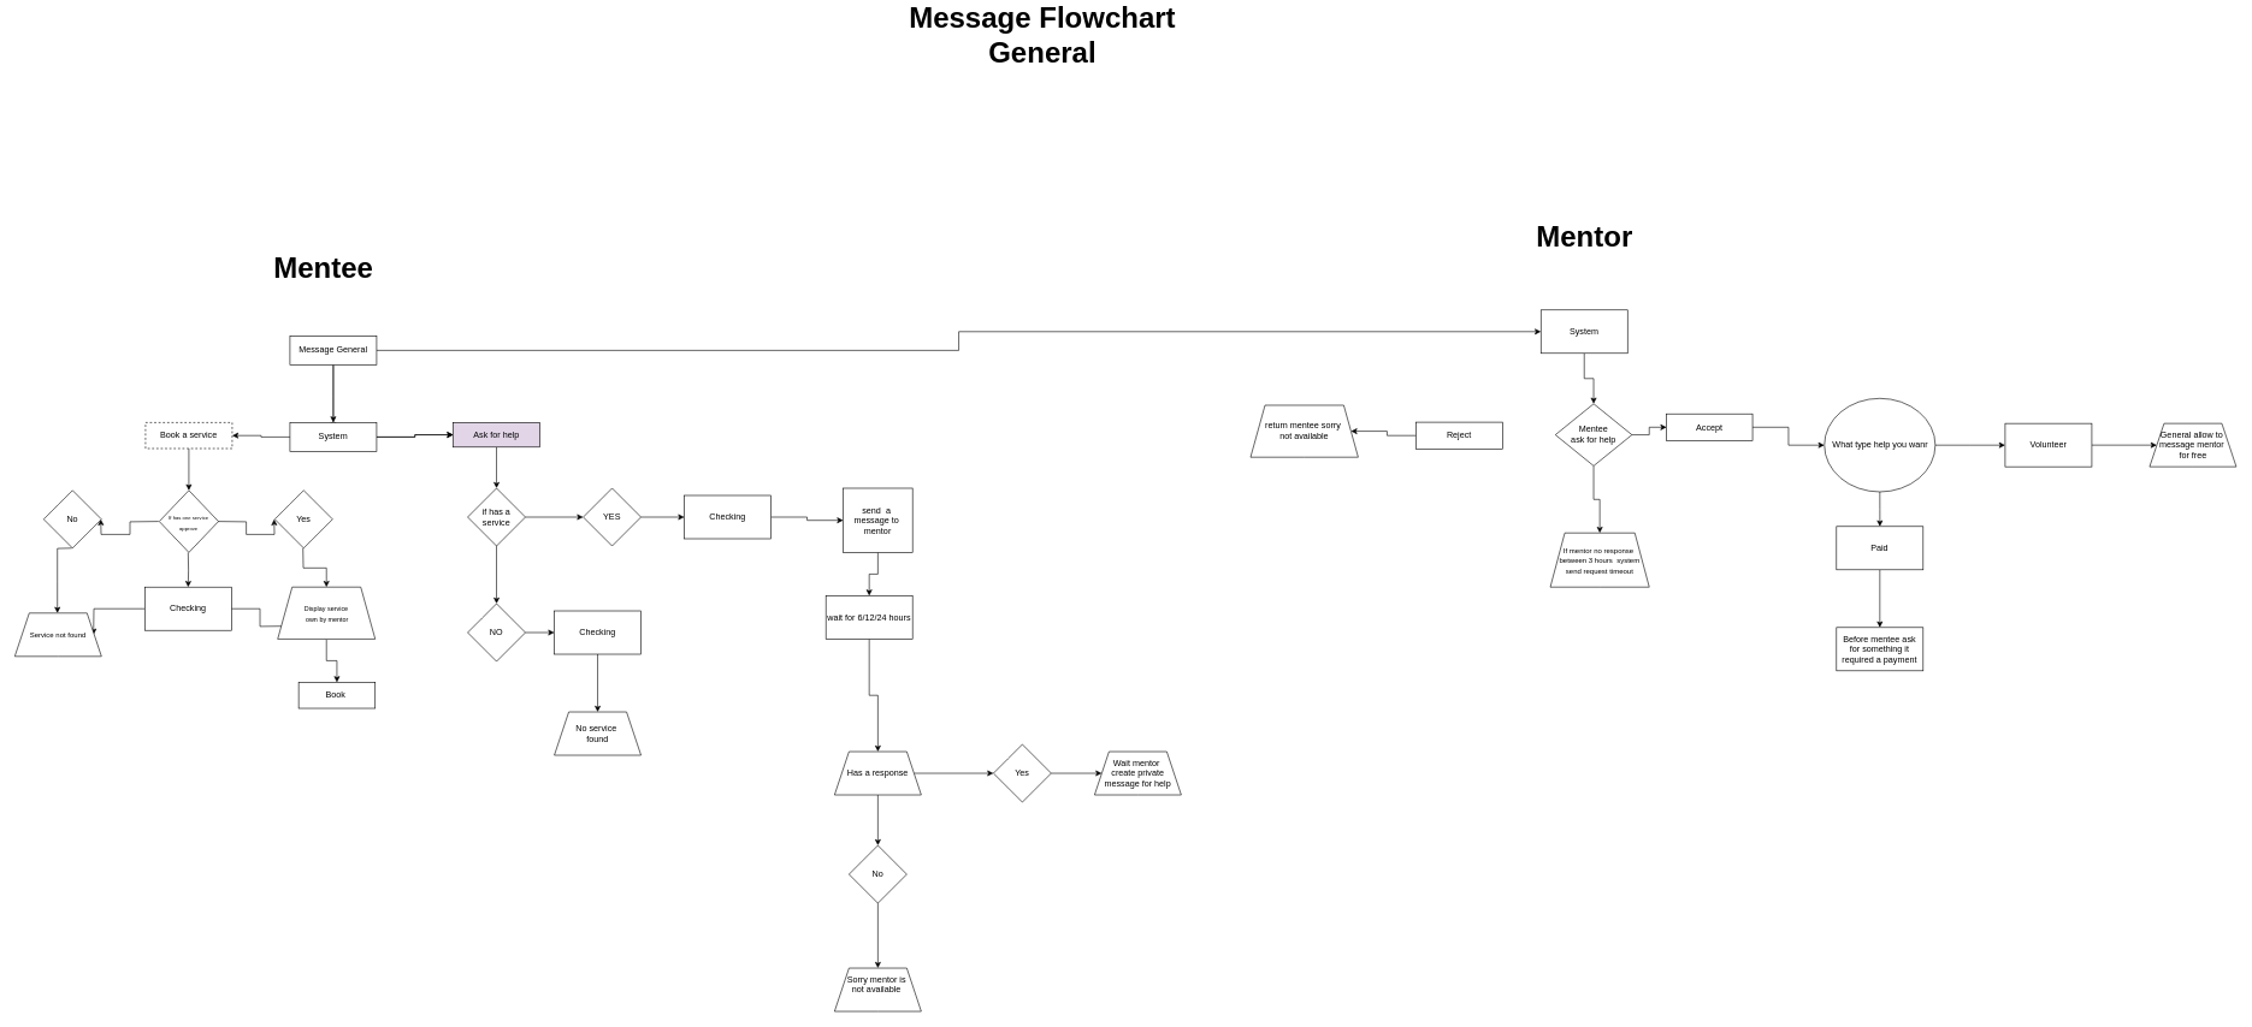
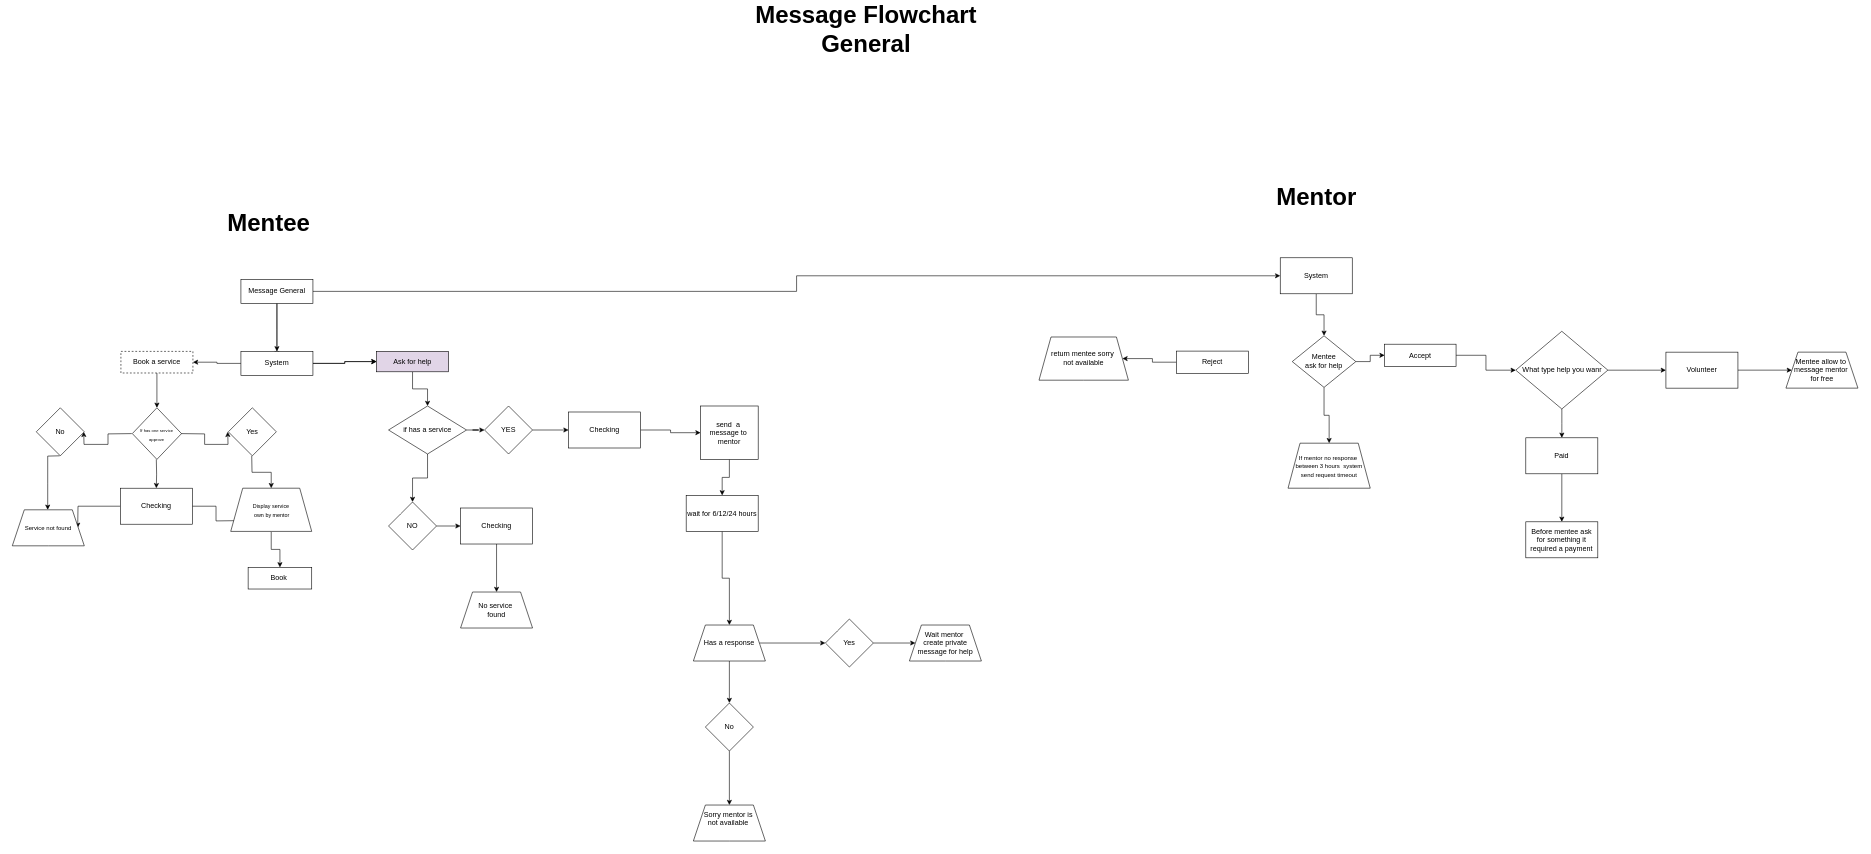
  <mxCell id="0" />
  <mxCell id="1" parent="0" />
  <mxCell id="2" style="edgeStyle=orthogonalEdgeStyle;rounded=0;orthogonalLoop=1;jettySize=auto;html=1;" parent="1" source="5" edge="1"><mxGeometry relative="1" as="geometry"><mxPoint x="461" y="580" as="targetPoint" /></mxGeometry></mxCell>
  <mxCell id="3" value="" style="edgeStyle=orthogonalEdgeStyle;rounded=0;orthogonalLoop=1;jettySize=auto;html=1;" parent="1" source="5" target="9" edge="1"><mxGeometry relative="1" as="geometry" /></mxCell>
  <mxCell id="4" value="" style="edgeStyle=orthogonalEdgeStyle;rounded=0;orthogonalLoop=1;jettySize=auto;html=1;" parent="1" source="5" target="57" edge="1"><mxGeometry relative="1" as="geometry" /></mxCell>
  <mxCell id="5" value="Message General" style="rounded=1;whiteSpace=wrap;html=1;fontSize=12;glass=0;strokeWidth=1;shadow=0;container=0;arcSize=0;" parent="1" vertex="1"><mxGeometry x="401" y="452" width="120" height="40" as="geometry" /></mxCell>
  <mxCell id="6" value="" style="edgeStyle=orthogonalEdgeStyle;rounded=0;orthogonalLoop=1;jettySize=auto;html=1;" parent="1" source="9" target="11" edge="1"><mxGeometry relative="1" as="geometry" /></mxCell>
  <mxCell id="7" value="" style="edgeStyle=orthogonalEdgeStyle;rounded=0;orthogonalLoop=1;jettySize=auto;html=1;" parent="1" source="9" target="13" edge="1"><mxGeometry relative="1" as="geometry" /></mxCell>
  <mxCell id="8" value="" style="edgeStyle=orthogonalEdgeStyle;rounded=0;orthogonalLoop=1;jettySize=auto;html=1;" parent="1" source="9" target="13" edge="1"><mxGeometry relative="1" as="geometry" /></mxCell>
  <mxCell id="9" value="System" style="rounded=1;whiteSpace=wrap;html=1;fontSize=12;glass=0;strokeWidth=1;shadow=0;container=0;arcSize=0;" parent="1" vertex="1"><mxGeometry x="401" y="572" width="120" height="40" as="geometry" /></mxCell>
  <mxCell id="10" value="" style="edgeStyle=orthogonalEdgeStyle;rounded=0;orthogonalLoop=1;jettySize=auto;html=1;" parent="1" source="11" target="17" edge="1"><mxGeometry relative="1" as="geometry" /></mxCell>
  <mxCell id="11" value="Book a service" style="rounded=1;whiteSpace=wrap;html=1;fontSize=12;glass=0;strokeWidth=1;shadow=0;container=0;arcSize=0;dashed=1;" parent="1" vertex="1"><mxGeometry x="201" y="572" width="120" height="36" as="geometry" /></mxCell>
  <mxCell id="12" value="" style="edgeStyle=orthogonalEdgeStyle;rounded=0;orthogonalLoop=1;jettySize=auto;html=1;" parent="1" source="13" target="31" edge="1"><mxGeometry relative="1" as="geometry" /></mxCell>
  <mxCell id="13" value="Ask for help" style="whiteSpace=wrap;html=1;rounded=1;glass=0;strokeWidth=1;shadow=0;arcSize=0;fillColor=#e1d5e7;" parent="1" vertex="1"><mxGeometry x="627" y="572" width="120" height="34" as="geometry" /></mxCell>
  <mxCell id="14" value="" style="edgeStyle=orthogonalEdgeStyle;rounded=0;orthogonalLoop=1;jettySize=auto;html=1;" parent="1" edge="1"><mxGeometry relative="1" as="geometry"><mxPoint x="301" y="709" as="sourcePoint" /><mxPoint x="379" y="706" as="targetPoint" /></mxGeometry></mxCell>
  <mxCell id="15" value="" style="edgeStyle=orthogonalEdgeStyle;rounded=0;orthogonalLoop=1;jettySize=auto;html=1;" parent="1" edge="1"><mxGeometry relative="1" as="geometry"><mxPoint x="219" y="709" as="sourcePoint" /><mxPoint x="139" y="706" as="targetPoint" /></mxGeometry></mxCell>
  <mxCell id="16" style="edgeStyle=orthogonalEdgeStyle;rounded=0;orthogonalLoop=1;jettySize=auto;html=1;" parent="1" target="25" edge="1"><mxGeometry relative="1" as="geometry"><mxPoint x="260" y="752" as="sourcePoint" /></mxGeometry></mxCell>
  <mxCell id="17" value="&lt;font style=&quot;font-size: 7px;&quot;&gt;If has one service approve&lt;/font&gt;" style="rhombus;whiteSpace=wrap;html=1;rounded=1;glass=0;strokeWidth=1;shadow=0;arcSize=0;movable=1;resizable=1;rotatable=1;deletable=1;editable=1;locked=0;connectable=1;" parent="1" vertex="1"><mxGeometry x="220" y="666" width="82" height="86" as="geometry" /></mxCell>
  <mxCell id="18" value="" style="edgeStyle=orthogonalEdgeStyle;rounded=0;orthogonalLoop=1;jettySize=auto;html=1;" parent="1" source="25" edge="1"><mxGeometry relative="1" as="geometry"><mxPoint x="399" y="854" as="targetPoint" /></mxGeometry></mxCell>
  <mxCell id="19" value="" style="edgeStyle=orthogonalEdgeStyle;rounded=0;orthogonalLoop=1;jettySize=auto;html=1;" parent="1" target="28" edge="1"><mxGeometry relative="1" as="geometry"><mxPoint x="419" y="746" as="sourcePoint" /></mxGeometry></mxCell>
  <mxCell id="20" value="Yes" style="rhombus;whiteSpace=wrap;html=1;rounded=1;glass=0;strokeWidth=1;shadow=0;arcSize=0;" parent="1" vertex="1"><mxGeometry x="380" y="666" width="80" height="80" as="geometry" /></mxCell>
  <mxCell id="21" style="edgeStyle=orthogonalEdgeStyle;rounded=0;orthogonalLoop=1;jettySize=auto;html=1;" parent="1" edge="1"><mxGeometry relative="1" as="geometry"><mxPoint x="99" y="746" as="sourcePoint" /><mxPoint x="79" y="836" as="targetPoint" /></mxGeometry></mxCell>
  <mxCell id="22" value="No" style="rhombus;whiteSpace=wrap;html=1;rounded=1;glass=0;strokeWidth=1;shadow=0;arcSize=0;" parent="1" vertex="1"><mxGeometry x="60" y="666" width="80" height="80" as="geometry" /></mxCell>
  <mxCell id="23" value="" style="edgeStyle=orthogonalEdgeStyle;rounded=0;orthogonalLoop=1;jettySize=auto;html=1;" parent="1" source="28" target="27" edge="1"><mxGeometry relative="1" as="geometry"><mxPoint x="459" y="884" as="sourcePoint" /></mxGeometry></mxCell>
  <mxCell id="24" value="" style="edgeStyle=orthogonalEdgeStyle;rounded=0;orthogonalLoop=1;jettySize=auto;html=1;" parent="1" source="25" edge="1"><mxGeometry relative="1" as="geometry"><mxPoint x="129" y="866" as="targetPoint" /></mxGeometry></mxCell>
  <mxCell id="25" value="Checking" style="whiteSpace=wrap;html=1;rounded=1;glass=0;strokeWidth=1;shadow=0;arcSize=0;" parent="1" vertex="1"><mxGeometry x="200" y="800" width="120" height="60" as="geometry" /></mxCell>
  <mxCell id="26" value="&lt;font style=&quot;font-size: 10px;&quot;&gt;Service not found&lt;/font&gt;" style="shape=trapezoid;perimeter=trapezoidPerimeter;whiteSpace=wrap;html=1;fixedSize=1;rounded=1;glass=0;strokeWidth=1;shadow=0;arcSize=0;" parent="1" vertex="1"><mxGeometry x="20" y="836" width="120" height="60" as="geometry" /></mxCell>
  <mxCell id="27" value="Book&amp;nbsp;" style="whiteSpace=wrap;html=1;rounded=1;glass=0;strokeWidth=1;shadow=0;arcSize=0;" parent="1" vertex="1"><mxGeometry x="413" y="932" width="106" height="36" as="geometry" /></mxCell>
  <mxCell id="28" value="&lt;font style=&quot;font-size: 9px;&quot;&gt;Display service&lt;/font&gt;&lt;div&gt;&lt;font style=&quot;font-size: 9px;&quot;&gt;&amp;nbsp;own by mentor&lt;/font&gt;&lt;/div&gt;" style="shape=trapezoid;perimeter=trapezoidPerimeter;whiteSpace=wrap;html=1;fixedSize=1;rounded=1;glass=0;strokeWidth=1;shadow=0;arcSize=0;" parent="1" vertex="1"><mxGeometry x="384" y="800" width="135" height="72" as="geometry" /></mxCell>
  <mxCell id="29" value="" style="edgeStyle=orthogonalEdgeStyle;rounded=0;orthogonalLoop=1;jettySize=auto;html=1;" parent="1" source="31" target="33" edge="1"><mxGeometry relative="1" as="geometry" /></mxCell>
  <mxCell id="30" value="" style="edgeStyle=orthogonalEdgeStyle;rounded=0;orthogonalLoop=1;jettySize=auto;html=1;" parent="1" source="31" target="35" edge="1"><mxGeometry relative="1" as="geometry" /></mxCell>
- <mxCell id="31" value="if has a service" style="rhombus;whiteSpace=wrap;html=1;rounded=1;glass=0;strokeWidth=1;shadow=0;arcSize=0;" parent="1" vertex="1"><mxGeometry x="647" y="663" width="80" height="80" as="geometry" /></mxCell>
+ <mxCell id="31" value="if has a service" style="rhombus;whiteSpace=wrap;html=1;rounded=1;glass=0;strokeWidth=1;shadow=0;arcSize=0;" parent="1" vertex="1"><mxGeometry x="647" y="663" width="130" height="80" as="geometry" /></mxCell>
  <mxCell id="32" value="" style="edgeStyle=orthogonalEdgeStyle;rounded=0;orthogonalLoop=1;jettySize=auto;html=1;" parent="1" source="33" target="39" edge="1"><mxGeometry relative="1" as="geometry"><Array as="points"><mxPoint x="779" y="860" /><mxPoint x="779" y="866" /></Array></mxGeometry></mxCell>
  <mxCell id="33" value="NO" style="rhombus;whiteSpace=wrap;html=1;rounded=1;glass=0;strokeWidth=1;shadow=0;arcSize=0;" parent="1" vertex="1"><mxGeometry x="647" y="823" width="80" height="80" as="geometry" /></mxCell>
  <mxCell id="34" value="" style="edgeStyle=orthogonalEdgeStyle;rounded=0;orthogonalLoop=1;jettySize=auto;html=1;" parent="1" source="35" target="37" edge="1"><mxGeometry relative="1" as="geometry" /></mxCell>
  <mxCell id="35" value="YES" style="rhombus;whiteSpace=wrap;html=1;rounded=1;glass=0;strokeWidth=1;shadow=0;arcSize=0;" parent="1" vertex="1"><mxGeometry x="807" y="663" width="80" height="80" as="geometry" /></mxCell>
  <mxCell id="36" value="" style="edgeStyle=orthogonalEdgeStyle;rounded=0;orthogonalLoop=1;jettySize=auto;html=1;" parent="1" source="37" target="42" edge="1"><mxGeometry relative="1" as="geometry" /></mxCell>
  <mxCell id="37" value="Checking" style="whiteSpace=wrap;html=1;rounded=1;glass=0;strokeWidth=1;shadow=0;arcSize=0;" parent="1" vertex="1"><mxGeometry x="947" y="673" width="120" height="60" as="geometry" /></mxCell>
  <mxCell id="38" value="" style="edgeStyle=orthogonalEdgeStyle;rounded=0;orthogonalLoop=1;jettySize=auto;html=1;" parent="1" source="39" target="40" edge="1"><mxGeometry relative="1" as="geometry" /></mxCell>
  <mxCell id="39" value="Checking" style="whiteSpace=wrap;html=1;" parent="1" vertex="1"><mxGeometry x="767" y="833" width="120" height="60" as="geometry" /></mxCell>
  <mxCell id="40" value="No service&amp;nbsp;&lt;div&gt;found&lt;/div&gt;" style="shape=trapezoid;perimeter=trapezoidPerimeter;whiteSpace=wrap;html=1;fixedSize=1;" parent="1" vertex="1"><mxGeometry x="767" y="973" width="120" height="60" as="geometry" /></mxCell>
  <mxCell id="41" value="" style="edgeStyle=orthogonalEdgeStyle;rounded=0;orthogonalLoop=1;jettySize=auto;html=1;" parent="1" source="42" target="52" edge="1"><mxGeometry relative="1" as="geometry" /></mxCell>
  <mxCell id="42" value="send&amp;nbsp; a&amp;nbsp;&lt;div&gt;message to&amp;nbsp;&lt;/div&gt;&lt;div&gt;mentor&lt;/div&gt;" style="whiteSpace=wrap;html=1;glass=0;strokeWidth=1;shadow=0;arcSize=0;rounded=1;" parent="1" vertex="1"><mxGeometry x="1167" y="663" width="96" height="89" as="geometry" /></mxCell>
  <mxCell id="43" value="" style="edgeStyle=orthogonalEdgeStyle;rounded=0;orthogonalLoop=1;jettySize=auto;html=1;" parent="1" source="52" target="46" edge="1"><mxGeometry relative="1" as="geometry"><mxPoint x="1215" y="956" as="sourcePoint" /></mxGeometry></mxCell>
  <mxCell id="44" value="" style="edgeStyle=orthogonalEdgeStyle;rounded=0;orthogonalLoop=1;jettySize=auto;html=1;" parent="1" source="46" target="48" edge="1"><mxGeometry relative="1" as="geometry" /></mxCell>
  <mxCell id="45" value="" style="edgeStyle=orthogonalEdgeStyle;rounded=0;orthogonalLoop=1;jettySize=auto;html=1;" parent="1" source="46" target="50" edge="1"><mxGeometry relative="1" as="geometry" /></mxCell>
  <mxCell id="46" value="Has a response" style="shape=trapezoid;perimeter=trapezoidPerimeter;whiteSpace=wrap;html=1;fixedSize=1;rounded=1;glass=0;strokeWidth=1;shadow=0;arcSize=0;" parent="1" vertex="1"><mxGeometry x="1155" y="1028" width="120" height="60" as="geometry" /></mxCell>
  <mxCell id="47" value="" style="edgeStyle=orthogonalEdgeStyle;rounded=0;orthogonalLoop=1;jettySize=auto;html=1;" parent="1" source="48" target="53" edge="1"><mxGeometry relative="1" as="geometry" /></mxCell>
  <mxCell id="48" value="Yes" style="rhombus;whiteSpace=wrap;html=1;rounded=1;glass=0;strokeWidth=1;shadow=0;arcSize=0;" parent="1" vertex="1"><mxGeometry x="1375" y="1018" width="80" height="80" as="geometry" /></mxCell>
  <mxCell id="49" value="" style="edgeStyle=orthogonalEdgeStyle;rounded=0;orthogonalLoop=1;jettySize=auto;html=1;" parent="1" source="50" target="51" edge="1"><mxGeometry relative="1" as="geometry" /></mxCell>
  <mxCell id="50" value="No" style="rhombus;whiteSpace=wrap;html=1;rounded=1;glass=0;strokeWidth=1;shadow=0;arcSize=0;" parent="1" vertex="1"><mxGeometry x="1175" y="1158" width="80" height="80" as="geometry" /></mxCell>
  <mxCell id="51" value="Sorry mentor is&amp;nbsp;&lt;div&gt;not available&amp;nbsp;&lt;/div&gt;&lt;div&gt;&lt;br&gt;&lt;/div&gt;" style="shape=trapezoid;perimeter=trapezoidPerimeter;whiteSpace=wrap;html=1;fixedSize=1;rounded=1;glass=0;strokeWidth=1;shadow=0;arcSize=0;" parent="1" vertex="1"><mxGeometry x="1155" y="1328" width="120" height="60" as="geometry" /></mxCell>
  <mxCell id="52" value="wait for 6/12/24 hours" style="whiteSpace=wrap;html=1;rounded=1;glass=0;strokeWidth=1;shadow=0;arcSize=0;" parent="1" vertex="1"><mxGeometry x="1143" y="812" width="120" height="60" as="geometry" /></mxCell>
  <mxCell id="53" value="Wait mentor&amp;nbsp;&lt;div&gt;create private message for help&lt;/div&gt;" style="shape=trapezoid;perimeter=trapezoidPerimeter;whiteSpace=wrap;html=1;fixedSize=1;rounded=1;glass=0;strokeWidth=1;shadow=0;arcSize=0;" parent="1" vertex="1"><mxGeometry x="1515" y="1028" width="120" height="60" as="geometry" /></mxCell>
  <mxCell id="54" value="&lt;b&gt;&lt;font style=&quot;font-size: 40px;&quot;&gt;Mentee&lt;/font&gt;&lt;/b&gt;" style="text;html=1;align=center;verticalAlign=middle;resizable=0;points=[];autosize=1;strokeColor=none;fillColor=none;" parent="1" vertex="1"><mxGeometry x="363" y="327" width="168" height="60" as="geometry" /></mxCell>
  <mxCell id="55" value="&lt;b&gt;&lt;font style=&quot;font-size: 40px;&quot;&gt;Mentor&lt;/font&gt;&lt;/b&gt;" style="text;html=1;align=center;verticalAlign=middle;resizable=0;points=[];autosize=1;strokeColor=none;fillColor=none;" parent="1" vertex="1"><mxGeometry x="2115" y="284" width="156" height="60" as="geometry" /></mxCell>
  <mxCell id="56" value="" style="edgeStyle=orthogonalEdgeStyle;rounded=0;orthogonalLoop=1;jettySize=auto;html=1;" parent="1" source="57" target="60" edge="1"><mxGeometry relative="1" as="geometry" /></mxCell>
  <mxCell id="57" value="System" style="whiteSpace=wrap;html=1;rounded=1;glass=0;strokeWidth=1;shadow=0;arcSize=0;" parent="1" vertex="1"><mxGeometry x="2133" y="416" width="120" height="60" as="geometry" /></mxCell>
  <mxCell id="58" value="" style="edgeStyle=orthogonalEdgeStyle;rounded=0;orthogonalLoop=1;jettySize=auto;html=1;" parent="1" source="60" target="62" edge="1"><mxGeometry relative="1" as="geometry" /></mxCell>
  <mxCell id="59" value="" style="edgeStyle=orthogonalEdgeStyle;rounded=0;orthogonalLoop=1;jettySize=auto;html=1;" parent="1" source="60" target="65" edge="1"><mxGeometry relative="1" as="geometry" /></mxCell>
  <mxCell id="60" value="Mentee&lt;div&gt;ask for help&lt;/div&gt;" style="rhombus;whiteSpace=wrap;html=1;rounded=1;glass=0;strokeWidth=1;shadow=0;arcSize=0;" parent="1" vertex="1"><mxGeometry x="2153" y="546" width="106" height="86" as="geometry" /></mxCell>
  <mxCell id="61" value="" style="edgeStyle=orthogonalEdgeStyle;rounded=0;orthogonalLoop=1;jettySize=auto;html=1;" parent="1" source="62" target="68" edge="1"><mxGeometry relative="1" as="geometry" /></mxCell>
  <mxCell id="62" value="Accept" style="whiteSpace=wrap;html=1;rounded=1;glass=0;strokeWidth=1;shadow=0;arcSize=0;" parent="1" vertex="1"><mxGeometry x="2307" y="560" width="119" height="37" as="geometry" /></mxCell>
  <mxCell id="63" value="" style="edgeStyle=orthogonalEdgeStyle;rounded=0;orthogonalLoop=1;jettySize=auto;html=1;" parent="1" source="64" target="69" edge="1"><mxGeometry relative="1" as="geometry" /></mxCell>
  <mxCell id="64" value="Reject" style="whiteSpace=wrap;html=1;rounded=1;glass=0;strokeWidth=1;shadow=0;arcSize=0;" parent="1" vertex="1"><mxGeometry x="1960" y="571.5" width="120" height="37" as="geometry" /></mxCell>
  <mxCell id="65" value="&lt;font style=&quot;font-size: 10px;&quot;&gt;If mentor no response&amp;nbsp; between 3 hours&amp;nbsp; system send request timeout&lt;/font&gt;" style="shape=trapezoid;perimeter=trapezoidPerimeter;whiteSpace=wrap;html=1;fixedSize=1;rounded=1;glass=0;strokeWidth=1;shadow=0;arcSize=0;" parent="1" vertex="1"><mxGeometry x="2146" y="725" width="137" height="75" as="geometry" /></mxCell>
  <mxCell id="66" value="" style="edgeStyle=orthogonalEdgeStyle;rounded=0;orthogonalLoop=1;jettySize=auto;html=1;" parent="1" source="68" target="71" edge="1"><mxGeometry relative="1" as="geometry" /></mxCell>
  <mxCell id="67" value="" style="edgeStyle=orthogonalEdgeStyle;rounded=0;orthogonalLoop=1;jettySize=auto;html=1;" parent="1" source="68" target="73" edge="1"><mxGeometry relative="1" as="geometry" /></mxCell>
- <mxCell id="68" value="What type help you wanr" style="ellipse;whiteSpace=wrap;html=1;glass=0;strokeWidth=1;shadow=0;arcSize=0;" parent="1" vertex="1"><mxGeometry x="2525.5" y="538.5" width="153.5" height="129.5" as="geometry" /></mxCell>
+ <mxCell id="68" value="What type help you wanr" style="rhombus;whiteSpace=wrap;html=1;rounded=1;glass=0;strokeWidth=1;shadow=0;arcSize=0;" parent="1" vertex="1"><mxGeometry x="2525.5" y="538.5" width="153.5" height="129.5" as="geometry" /></mxCell>
  <mxCell id="69" value="return mentee sorry&amp;nbsp;&lt;div&gt;not available&lt;/div&gt;" style="shape=trapezoid;perimeter=trapezoidPerimeter;whiteSpace=wrap;html=1;fixedSize=1;rounded=1;glass=0;strokeWidth=1;shadow=0;arcSize=0;" parent="1" vertex="1"><mxGeometry x="1731" y="548" width="149" height="72" as="geometry" /></mxCell>
  <mxCell id="70" value="" style="edgeStyle=orthogonalEdgeStyle;rounded=0;orthogonalLoop=1;jettySize=auto;html=1;" edge="1" parent="1" source="71" target="76"><mxGeometry relative="1" as="geometry" /></mxCell>
  <mxCell id="71" value="Paid" style="whiteSpace=wrap;html=1;rounded=1;glass=0;strokeWidth=1;shadow=0;arcSize=0;" parent="1" vertex="1"><mxGeometry x="2542.25" width="120" height="60" as="geometry" y="716" /></mxCell>
  <mxCell id="72" value="" style="edgeStyle=orthogonalEdgeStyle;rounded=0;orthogonalLoop=1;jettySize=auto;html=1;" edge="1" parent="1" source="73" target="75"><mxGeometry relative="1" as="geometry" /></mxCell>
  <mxCell id="73" value="Volunteer" style="whiteSpace=wrap;html=1;rounded=1;glass=0;strokeWidth=1;shadow=0;arcSize=0;" parent="1" vertex="1"><mxGeometry x="2775.75" y="573.25" width="120" height="60" as="geometry" /></mxCell>
  <mxCell id="74" value="&lt;font style=&quot;font-size: 40px;&quot;&gt;&lt;b&gt;Message Flowchart General&lt;/b&gt;&lt;/font&gt;" style="text;html=1;align=center;verticalAlign=middle;whiteSpace=wrap;rounded=0;" parent="1" vertex="1"><mxGeometry x="1203" y="20" width="480" height="30" as="geometry" /></mxCell>
- <mxCell id="75" value="General allow to&amp;nbsp;&lt;div&gt;message mentor&amp;nbsp;&lt;/div&gt;&lt;div&gt;for free&lt;/div&gt;" style="shape=trapezoid;perimeter=trapezoidPerimeter;whiteSpace=wrap;html=1;fixedSize=1;rounded=1;glass=0;strokeWidth=1;shadow=0;arcSize=0;" vertex="1" parent="1"><mxGeometry x="2975.75" y="573.25" width="120" height="60" as="geometry" /></mxCell>
+ <mxCell id="75" value="Mentee allow to&amp;nbsp;&lt;div&gt;message mentor&amp;nbsp;&lt;/div&gt;&lt;div&gt;for free&lt;/div&gt;" style="shape=trapezoid;perimeter=trapezoidPerimeter;whiteSpace=wrap;html=1;fixedSize=1;rounded=1;glass=0;strokeWidth=1;shadow=0;arcSize=0;" vertex="1" parent="1"><mxGeometry x="2975.75" y="573.25" width="120" height="60" as="geometry" /></mxCell>
  <mxCell id="76" value="Before mentee ask for something it required a payment" style="whiteSpace=wrap;html=1;rounded=1;glass=0;strokeWidth=1;shadow=0;arcSize=0;" vertex="1" parent="1"><mxGeometry x="2542.25" y="856" width="120" height="60" as="geometry" /></mxCell>
